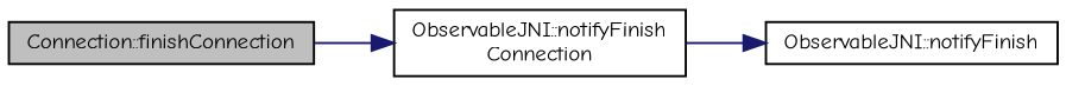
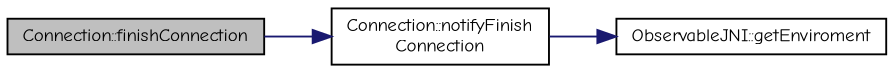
  digraph {
    fontname="Comic Neue"
    rankdir=LR
    node [color=black fillcolor=white fontname="Comic Neue" fontsize=10 shape=record style=filled]
    edge [color=midnightblue fontname="Comic Neue" fontsize=10 labelfontname=Helvetica labelfontsize=10 style=solid]
    n1 [fillcolor=grey75 fontcolor=black height=0.2 label="Connection::finishConnection" width=0.4]
-   n2 [height=0.2 label="ObservableJNI::notifyFinish\lConnection" width=0.4]
-   n3 [height=0.2 label="ObservableJNI::notifyFinish" width=0.4]
+   n2 [height=0.2 label="Connection::notifyFinish\lConnection" width=0.4]
+   n3 [height=0.2 label="ObservableJNI::getEnviroment" width=0.4]
    n1 -> n2
    n2 -> n3
  }
